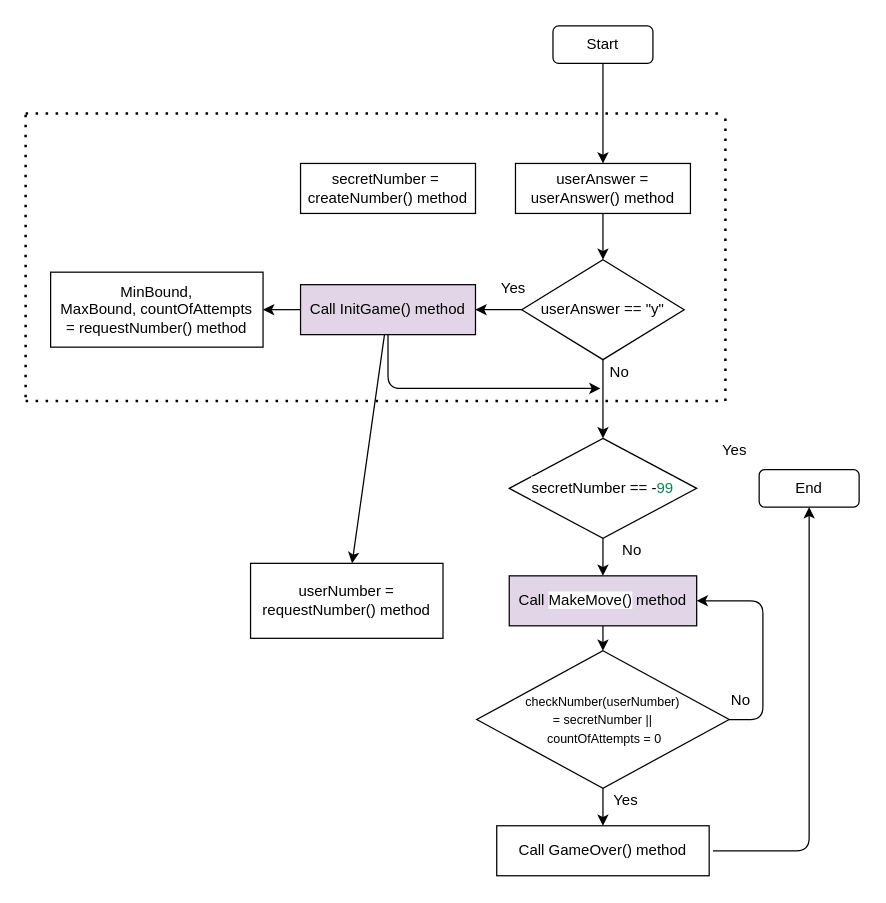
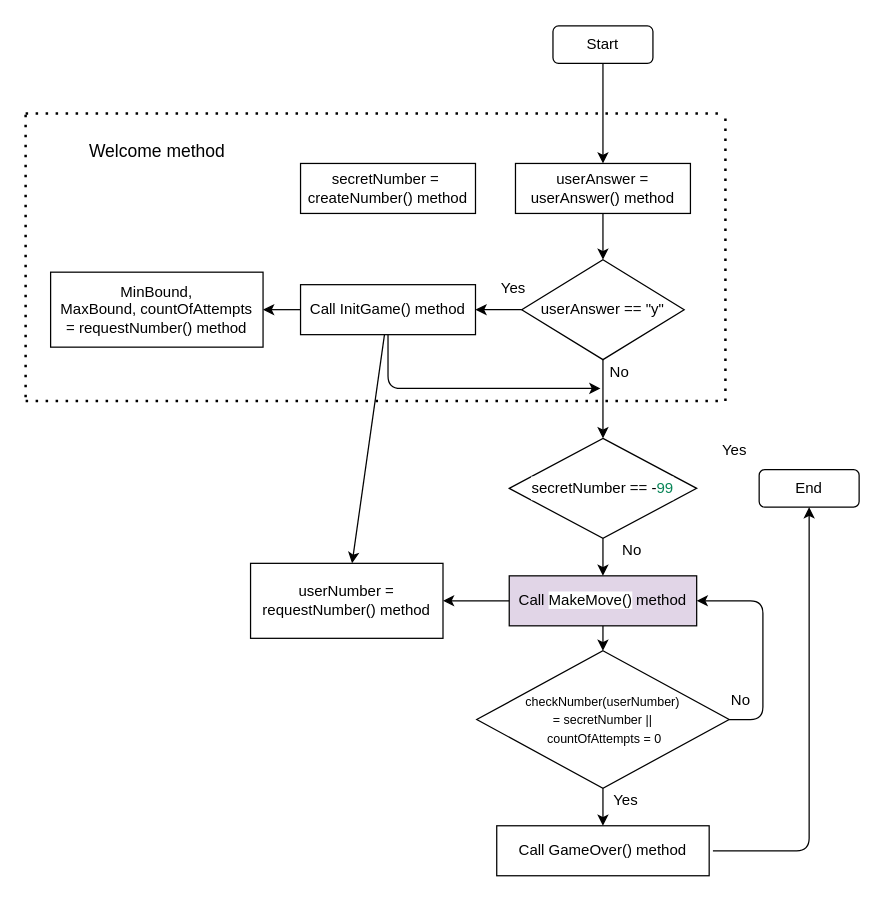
  <mxCell id="0" />
  <mxCell id="1" parent="0" />
  <mxCell id="2" style="edgeStyle=none;html=1;entryX=0.5;entryY=0;entryDx=0;entryDy=0;" edge="1" parent="1" source="3" target="26"><mxGeometry relative="1" as="geometry"><mxPoint x="480" y="90" as="targetPoint" /></mxGeometry></mxCell>
  <mxCell id="3" value="Start" style="rounded=1;whiteSpace=wrap;html=1;" parent="1" vertex="1"><mxGeometry x="442" y="20" width="80" height="30" as="geometry" /></mxCell>
  <mxCell id="4" value="" style="edgeStyle=none;html=1;" edge="1" parent="1" source="7" target="15"><mxGeometry relative="1" as="geometry" /></mxCell>
  <mxCell id="5" style="edgeStyle=none;html=1;exitX=0.5;exitY=1;exitDx=0;exitDy=0;" edge="1" parent="1" source="7"><mxGeometry relative="1" as="geometry"><mxPoint x="480" y="310" as="targetPoint" /><Array as="points"><mxPoint x="310" y="310" /></Array></mxGeometry></mxCell>
  <mxCell id="6" value="" style="edgeStyle=none;html=1;" edge="1" parent="1" source="7" target="37"><mxGeometry relative="1" as="geometry" /></mxCell>
- <mxCell id="7" value="Call InitGame() method" style="rounded=0;whiteSpace=wrap;html=1;fillColor=#e1d5e7;" parent="1" vertex="1"><mxGeometry x="240" y="227" width="140" height="40" as="geometry" /></mxCell>
+ <mxCell id="7" value="Call InitGame() method" style="rounded=0;whiteSpace=wrap;html=1;" parent="1" vertex="1"><mxGeometry x="240" y="227" width="140" height="40" as="geometry" /></mxCell>
  <mxCell id="8" value="" style="edgeStyle=none;html=1;" edge="1" parent="1" source="10" target="34"><mxGeometry relative="1" as="geometry" /></mxCell>
+ <mxCell id="9" value="" style="edgeStyle=none;html=1;" edge="1" parent="1" source="10" target="37"><mxGeometry relative="1" as="geometry" /></mxCell>
  <mxCell id="10" value="&lt;font style=&quot;font-size: 12px&quot;&gt;Call&amp;nbsp;&lt;span style=&quot;background-color: rgb(255 , 255 , 255)&quot;&gt;MakeMove()&lt;/span&gt;&lt;span&gt;&amp;nbsp;method&lt;/span&gt;&lt;/font&gt;" style="rounded=0;whiteSpace=wrap;html=1;fillColor=#e1d5e7;" parent="1" vertex="1"><mxGeometry x="407" y="460" width="150" height="40" as="geometry" /></mxCell>
  <mxCell id="11" style="edgeStyle=none;html=1;entryX=0.5;entryY=1;entryDx=0;entryDy=0;" edge="1" parent="1" target="13"><mxGeometry relative="1" as="geometry"><mxPoint x="570" y="680" as="sourcePoint" /><Array as="points"><mxPoint x="647" y="680" /></Array></mxGeometry></mxCell>
  <mxCell id="12" value="&lt;font&gt;Call&amp;nbsp;&lt;span style=&quot;background-color: rgb(255 , 255 , 255)&quot;&gt;&lt;font style=&quot;font-size: 12px&quot;&gt;GameOver&lt;/font&gt;&lt;/span&gt;&lt;/font&gt;&lt;span style=&quot;background-color: rgb(255 , 255 , 255)&quot;&gt;()&lt;/span&gt;&lt;span&gt;&amp;nbsp;method&lt;/span&gt;" style="rounded=0;whiteSpace=wrap;html=1;" parent="1" vertex="1"><mxGeometry x="397" y="660" width="170" height="40" as="geometry" /></mxCell>
  <mxCell id="13" value="End" style="rounded=1;whiteSpace=wrap;html=1;" parent="1" vertex="1"><mxGeometry x="607" y="375" width="80" height="30" as="geometry" /></mxCell>
  <mxCell id="14" value="&lt;font style=&quot;font-size: 12px&quot;&gt;secretNumber =&amp;nbsp; createNumber&lt;span style=&quot;background-color: rgb(255 , 255 , 255)&quot;&gt;()&lt;/span&gt;&lt;span&gt;&amp;nbsp;method&lt;/span&gt;&lt;/font&gt;" style="rounded=0;whiteSpace=wrap;html=1;" vertex="1" parent="1"><mxGeometry x="240" y="130" width="140" height="40" as="geometry" /></mxCell>
  <mxCell id="15" value="&lt;font style=&quot;font-size: 12px&quot;&gt;MinBound, MaxBound,&amp;nbsp;&lt;span style=&quot;background-color: rgb(255 , 255 , 255)&quot;&gt;countOfAttempts&lt;/span&gt;&lt;br&gt;=&amp;nbsp;requestNumber&lt;span style=&quot;background-color: rgb(255 , 255 , 255)&quot;&gt;()&lt;/span&gt;&lt;span&gt;&amp;nbsp;method&lt;/span&gt;&lt;/font&gt;" style="rounded=0;whiteSpace=wrap;html=1;" vertex="1" parent="1"><mxGeometry x="40" y="217" width="170" height="60" as="geometry" /></mxCell>
  <mxCell id="16" value="" style="edgeStyle=none;html=1;" edge="1" parent="1" source="17" target="10"><mxGeometry relative="1" as="geometry" /></mxCell>
  <mxCell id="17" value="&lt;div style=&quot;background-color: rgb(255 , 255 , 255) ; line-height: 19px&quot;&gt;&lt;font style=&quot;font-size: 12px&quot;&gt;secretNumber == -&lt;span style=&quot;color: rgb(9 , 134 , 88)&quot;&gt;99&lt;/span&gt;&lt;/font&gt;&lt;/div&gt;" style="rhombus;whiteSpace=wrap;html=1;rounded=0;" vertex="1" parent="1"><mxGeometry x="407" y="350" width="150" height="80" as="geometry" /></mxCell>
  <mxCell id="18" value="Yes" style="text;html=1;align=center;verticalAlign=middle;resizable=0;points=[];autosize=1;strokeColor=none;" vertex="1" parent="1"><mxGeometry x="567" y="350" width="40" height="20" as="geometry" /></mxCell>
  <mxCell id="19" value="No" style="text;html=1;align=center;verticalAlign=middle;resizable=0;points=[];autosize=1;strokeColor=none;" vertex="1" parent="1"><mxGeometry x="490" y="430" width="30" height="20" as="geometry" /></mxCell>
  <mxCell id="20" value="" style="edgeStyle=none;html=1;" edge="1" parent="1" source="22" target="17"><mxGeometry relative="1" as="geometry" /></mxCell>
  <mxCell id="21" value="" style="edgeStyle=none;html=1;" edge="1" parent="1" source="22" target="7"><mxGeometry relative="1" as="geometry" /></mxCell>
  <mxCell id="22" value="&lt;span&gt;userAnswer == &quot;y&quot;&lt;/span&gt;" style="rhombus;whiteSpace=wrap;html=1;rounded=0;" vertex="1" parent="1"><mxGeometry x="417" y="207" width="130" height="80" as="geometry" /></mxCell>
  <mxCell id="23" value="No" style="text;html=1;align=center;verticalAlign=middle;resizable=0;points=[];autosize=1;strokeColor=none;" vertex="1" parent="1"><mxGeometry x="480" y="287" width="30" height="20" as="geometry" /></mxCell>
  <mxCell id="24" value="Yes" style="text;html=1;align=center;verticalAlign=middle;resizable=0;points=[];autosize=1;strokeColor=none;" vertex="1" parent="1"><mxGeometry x="390" y="220" width="40" height="20" as="geometry" /></mxCell>
  <mxCell id="25" value="" style="edgeStyle=none;html=1;entryX=0.5;entryY=0;entryDx=0;entryDy=0;" edge="1" parent="1" source="26" target="22"><mxGeometry relative="1" as="geometry" /></mxCell>
  <mxCell id="26" value="userAnswer = userAnswer() method" style="rounded=0;whiteSpace=wrap;html=1;" vertex="1" parent="1"><mxGeometry x="412" y="130" width="140" height="40" as="geometry" /></mxCell>
  <mxCell id="27" value="" style="endArrow=none;dashed=1;html=1;dashPattern=1 3;strokeWidth=2;" edge="1" parent="1"><mxGeometry width="50" height="50" relative="1" as="geometry"><mxPoint x="20" y="320" as="sourcePoint" /><mxPoint x="580" y="320" as="targetPoint" /></mxGeometry></mxCell>
  <mxCell id="28" value="" style="endArrow=none;dashed=1;html=1;dashPattern=1 3;strokeWidth=2;" edge="1" parent="1"><mxGeometry width="50" height="50" relative="1" as="geometry"><mxPoint x="580" y="320" as="sourcePoint" /><mxPoint x="580" y="90" as="targetPoint" /></mxGeometry></mxCell>
  <mxCell id="29" value="" style="endArrow=none;dashed=1;html=1;dashPattern=1 3;strokeWidth=2;" edge="1" parent="1"><mxGeometry width="50" height="50" relative="1" as="geometry"><mxPoint x="20" y="90" as="sourcePoint" /><mxPoint x="580" y="90" as="targetPoint" /></mxGeometry></mxCell>
  <mxCell id="30" value="" style="endArrow=none;dashed=1;html=1;dashPattern=1 3;strokeWidth=2;" edge="1" parent="1"><mxGeometry width="50" height="50" relative="1" as="geometry"><mxPoint x="20" y="317" as="sourcePoint" /><mxPoint x="20" y="90" as="targetPoint" /></mxGeometry></mxCell>
+ <mxCell id="31" value="&lt;font style=&quot;font-size: 14px&quot;&gt;Welcome method&lt;/font&gt;" style="text;html=1;align=center;verticalAlign=middle;resizable=0;points=[];autosize=1;strokeColor=none;" vertex="1" parent="1"><mxGeometry x="65" y="110" width="120" height="20" as="geometry" /></mxCell>
  <mxCell id="32" value="" style="edgeStyle=none;html=1;" edge="1" parent="1" source="34" target="12"><mxGeometry relative="1" as="geometry" /></mxCell>
  <mxCell id="33" style="edgeStyle=none;html=1;entryX=1;entryY=0.5;entryDx=0;entryDy=0;exitX=1;exitY=0.5;exitDx=0;exitDy=0;" edge="1" parent="1" source="34" target="10"><mxGeometry relative="1" as="geometry"><Array as="points"><mxPoint x="610" y="575" /><mxPoint x="610" y="480" /></Array></mxGeometry></mxCell>
  <mxCell id="34" value="&lt;font style=&quot;font-size: 10px&quot;&gt;checkNumber(userNumber)&lt;br&gt;= secretNumber ||&lt;br&gt;&amp;nbsp;&lt;span style=&quot;background-color: rgb(255 , 255 , 255)&quot;&gt;countOfAttempts = 0&lt;/span&gt;&lt;/font&gt;" style="rhombus;whiteSpace=wrap;html=1;rounded=0;" vertex="1" parent="1"><mxGeometry x="381" y="520" width="202" height="110" as="geometry" /></mxCell>
  <mxCell id="35" value="Yes" style="text;html=1;align=center;verticalAlign=middle;resizable=0;points=[];autosize=1;strokeColor=none;" vertex="1" parent="1"><mxGeometry x="480" y="630" width="40" height="20" as="geometry" /></mxCell>
  <mxCell id="36" value="No" style="text;html=1;align=center;verticalAlign=middle;resizable=0;points=[];autosize=1;strokeColor=none;" vertex="1" parent="1"><mxGeometry x="577" y="550" width="30" height="20" as="geometry" /></mxCell>
  <mxCell id="37" value="&lt;font style=&quot;font-size: 12px&quot;&gt;userNumber = requestNumber&lt;span style=&quot;background-color: rgb(255 , 255 , 255)&quot;&gt;()&lt;/span&gt;&lt;span&gt;&amp;nbsp;method&lt;/span&gt;&lt;/font&gt;" style="rounded=0;whiteSpace=wrap;html=1;" vertex="1" parent="1"><mxGeometry x="200" y="450" width="154" height="60" as="geometry" /></mxCell>
